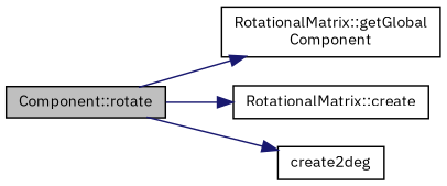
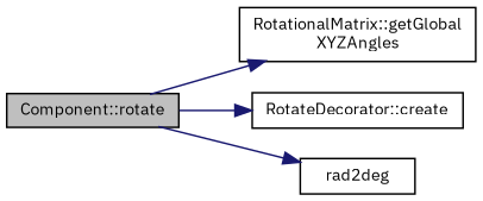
  digraph {
    fontname="IBM Plex Sans"
    rankdir=LR
    node [color=black fillcolor=white fontname="IBM Plex Sans" fontsize=10 shape=record style=filled]
    edge [color=midnightblue fontname="IBM Plex Sans" fontsize=10 labelfontname=Helvetica labelfontsize=10 style=solid]
    n1 [fillcolor=grey75 fontcolor=black height=0.2 label="Component::rotate" width=0.4]
-   n2 [height=0.2 label="RotationalMatrix::getGlobal\lComponent" width=0.4]
-   n3 [height=0.2 label="RotationalMatrix::create" width=0.4]
-   n4 [height=0.2 label=create2deg width=0.4]
+   n2 [height=0.2 label="RotationalMatrix::getGlobal\lXYZAngles" width=0.4]
+   n3 [height=0.2 label="RotateDecorator::create" width=0.4]
+   n4 [height=0.2 label=rad2deg width=0.4]
    n1 -> n2
    n1 -> n3
    n1 -> n4
  }
